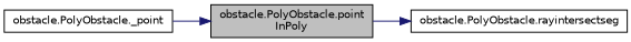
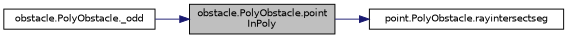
  digraph {
    rankdir=LR
    node [color=black fillcolor=white fontname=Helvetica fontsize=10 shape=record style=filled]
    edge [color=midnightblue fontname=Helvetica fontsize=10 labelfontname=Helvetica labelfontsize=10 style=solid]
    n1 [fillcolor=grey75 fontcolor=black height=0.2 label="obstacle.PolyObstacle.point\lInPoly" width=0.4]
-   n2 [height=0.2 label="obstacle.PolyObstacle.rayintersectseg" width=0.4]
-   n3 [height=0.2 label="obstacle.PolyObstacle._point" width=0.4]
+   n2 [height=0.2 label="point.PolyObstacle.rayintersectseg" width=0.4]
+   n3 [height=0.2 label="obstacle.PolyObstacle._odd" width=0.4]
    n1 -> n2
    n3 -> n1
  }
